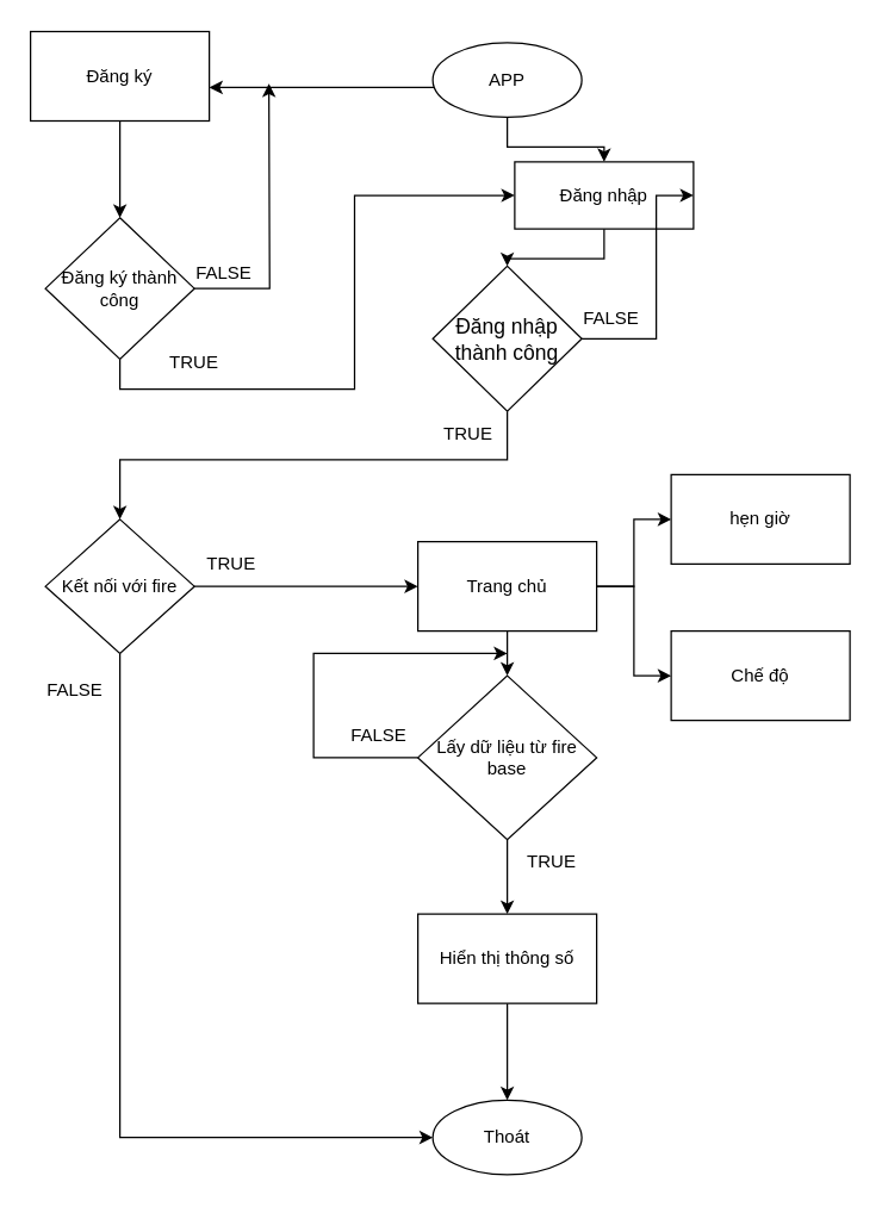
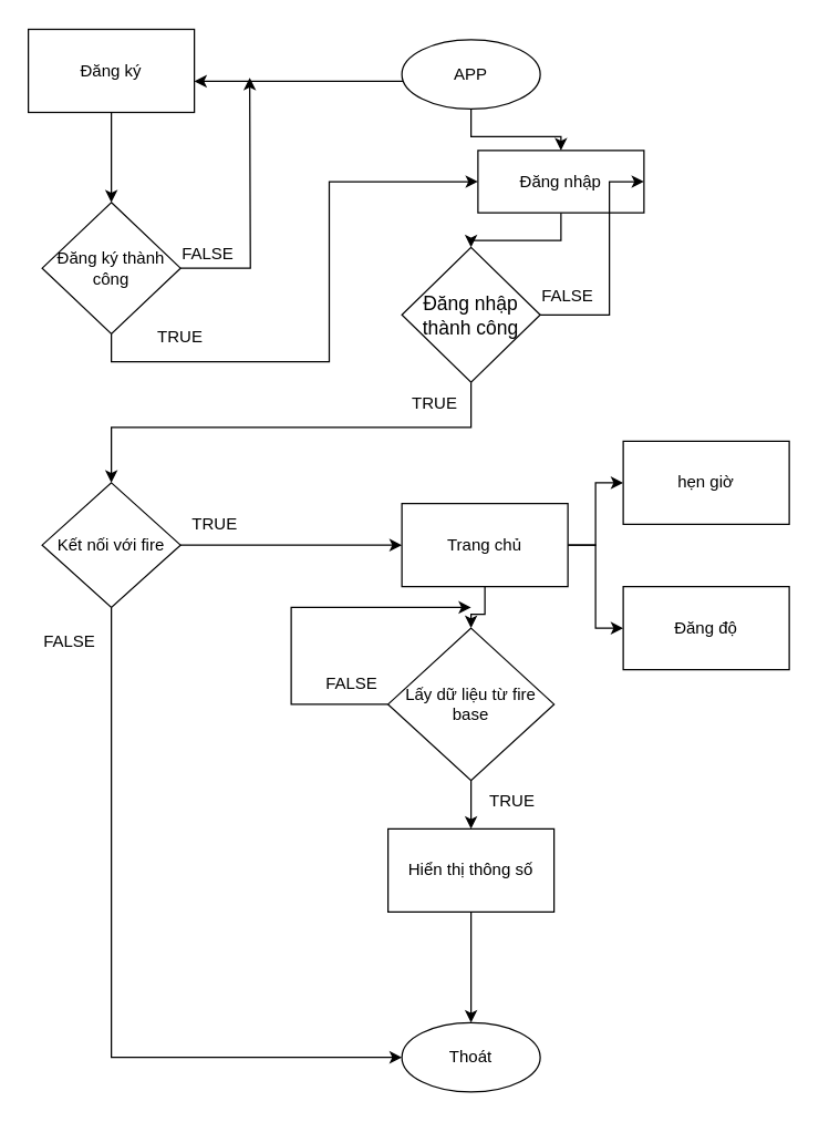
  <mxCell id="0" />
  <mxCell id="1" parent="0" />
  <mxCell id="2" value="" style="edgeStyle=orthogonalEdgeStyle;rounded=0;orthogonalLoop=1;jettySize=auto;html=1;" parent="1" source="4" target="6" edge="1"><mxGeometry relative="1" as="geometry" /></mxCell>
  <mxCell id="3" value="" style="edgeStyle=orthogonalEdgeStyle;rounded=0;orthogonalLoop=1;jettySize=auto;html=1;" parent="1" source="4" target="17" edge="1"><mxGeometry relative="1" as="geometry"><Array as="points"><mxPoint x="250" y="58" /><mxPoint x="250" y="58" /></Array></mxGeometry></mxCell>
  <mxCell id="4" value="APP" style="ellipse;whiteSpace=wrap;html=1;" parent="1" vertex="1"><mxGeometry x="290" y="28" width="100" height="50" as="geometry" /></mxCell>
  <mxCell id="5" value="" style="edgeStyle=orthogonalEdgeStyle;rounded=0;orthogonalLoop=1;jettySize=auto;html=1;" parent="1" source="6" target="9" edge="1"><mxGeometry relative="1" as="geometry" /></mxCell>
  <mxCell id="6" value="Đăng nhập" style="whiteSpace=wrap;html=1;" parent="1" vertex="1"><mxGeometry x="345" y="108" width="120" height="45" as="geometry" /></mxCell>
  <mxCell id="7" style="edgeStyle=orthogonalEdgeStyle;rounded=0;orthogonalLoop=1;jettySize=auto;html=1;entryX=1;entryY=0.5;entryDx=0;entryDy=0;" parent="1" source="9" target="6" edge="1"><mxGeometry relative="1" as="geometry"><mxPoint x="470" y="128" as="targetPoint" /><Array as="points"><mxPoint x="440" y="227" /><mxPoint x="440" y="130" /></Array></mxGeometry></mxCell>
  <mxCell id="8" value="" style="edgeStyle=orthogonalEdgeStyle;rounded=0;orthogonalLoop=1;jettySize=auto;html=1;" parent="1" source="9" target="27" edge="1"><mxGeometry relative="1" as="geometry"><Array as="points"><mxPoint x="340" y="308" /><mxPoint x="80" y="308" /></Array></mxGeometry></mxCell>
  <mxCell id="9" value="&lt;div style=&quot;&quot;&gt;&lt;span style=&quot;background-color: initial;&quot;&gt;&lt;font style=&quot;font-size: 14px;&quot;&gt;Đăng nhập thành công&lt;/font&gt;&lt;/span&gt;&lt;/div&gt;" style="rhombus;whiteSpace=wrap;html=1;align=center;" parent="1" vertex="1"><mxGeometry x="290" y="178" width="100" height="97.5" as="geometry" /></mxCell>
  <mxCell id="10" value="FALSE" style="text;html=1;strokeColor=none;fillColor=none;align=center;verticalAlign=middle;whiteSpace=wrap;rounded=0;" parent="1" vertex="1"><mxGeometry x="380" y="198" width="60" height="30" as="geometry" /></mxCell>
  <mxCell id="11" value="" style="edgeStyle=orthogonalEdgeStyle;rounded=0;orthogonalLoop=1;jettySize=auto;html=1;" parent="1" source="14" target="31" edge="1"><mxGeometry relative="1" as="geometry" /></mxCell>
  <mxCell id="12" style="edgeStyle=orthogonalEdgeStyle;rounded=0;orthogonalLoop=1;jettySize=auto;html=1;exitX=1;exitY=0.5;exitDx=0;exitDy=0;entryX=0;entryY=0.5;entryDx=0;entryDy=0;" parent="1" source="14" target="24" edge="1"><mxGeometry relative="1" as="geometry" /></mxCell>
  <mxCell id="13" style="edgeStyle=orthogonalEdgeStyle;rounded=0;orthogonalLoop=1;jettySize=auto;html=1;exitX=1;exitY=0.5;exitDx=0;exitDy=0;entryX=0;entryY=0.5;entryDx=0;entryDy=0;" parent="1" source="14" target="23" edge="1"><mxGeometry relative="1" as="geometry" /></mxCell>
- <mxCell id="14" value="Trang chủ" style="whiteSpace=wrap;html=1;" parent="1" vertex="1"><mxGeometry x="280" y="363" width="120" height="60" as="geometry" /></mxCell>
+ <mxCell id="14" value="Trang chủ" style="whiteSpace=wrap;html=1;" parent="1" vertex="1"><mxGeometry x="290" y="363" width="120" height="60" as="geometry" /></mxCell>
  <mxCell id="15" value="TRUE" style="text;html=1;strokeColor=none;fillColor=none;align=center;verticalAlign=middle;whiteSpace=wrap;rounded=0;" parent="1" vertex="1"><mxGeometry x="284" y="275.5" width="60" height="30" as="geometry" /></mxCell>
  <mxCell id="16" value="" style="edgeStyle=orthogonalEdgeStyle;rounded=0;orthogonalLoop=1;jettySize=auto;html=1;" parent="1" source="17" target="20" edge="1"><mxGeometry relative="1" as="geometry" /></mxCell>
  <mxCell id="17" value="Đăng ký" style="whiteSpace=wrap;html=1;" parent="1" vertex="1"><mxGeometry x="20" y="20.5" width="120" height="60" as="geometry" /></mxCell>
  <mxCell id="18" style="edgeStyle=orthogonalEdgeStyle;rounded=0;orthogonalLoop=1;jettySize=auto;html=1;" parent="1" source="20" edge="1"><mxGeometry relative="1" as="geometry"><mxPoint x="180" y="55.5" as="targetPoint" /></mxGeometry></mxCell>
  <mxCell id="19" style="edgeStyle=orthogonalEdgeStyle;rounded=0;orthogonalLoop=1;jettySize=auto;html=1;exitX=0.5;exitY=1;exitDx=0;exitDy=0;entryX=0;entryY=0.5;entryDx=0;entryDy=0;" parent="1" source="20" target="6" edge="1"><mxGeometry relative="1" as="geometry" /></mxCell>
  <mxCell id="20" value="Đăng ký thành công" style="rhombus;whiteSpace=wrap;html=1;" parent="1" vertex="1"><mxGeometry x="30" y="145.5" width="100" height="95" as="geometry" /></mxCell>
  <mxCell id="21" value="FALSE" style="text;html=1;strokeColor=none;fillColor=none;align=center;verticalAlign=middle;whiteSpace=wrap;rounded=0;" parent="1" vertex="1"><mxGeometry x="120" y="168" width="60" height="30" as="geometry" /></mxCell>
  <mxCell id="22" value="TRUE" style="text;html=1;strokeColor=none;fillColor=none;align=center;verticalAlign=middle;whiteSpace=wrap;rounded=0;" parent="1" vertex="1"><mxGeometry x="100" y="228" width="60" height="30" as="geometry" /></mxCell>
- <mxCell id="23" value="Chế độ" style="whiteSpace=wrap;html=1;" parent="1" vertex="1"><mxGeometry x="450" y="423" width="120" height="60" as="geometry" /></mxCell>
+ <mxCell id="23" value="Đăng độ" style="whiteSpace=wrap;html=1;" parent="1" vertex="1"><mxGeometry x="450" y="423" width="120" height="60" as="geometry" /></mxCell>
  <mxCell id="24" value="hẹn giờ" style="whiteSpace=wrap;html=1;" parent="1" vertex="1"><mxGeometry x="450" y="318" width="120" height="60" as="geometry" /></mxCell>
  <mxCell id="25" value="" style="edgeStyle=orthogonalEdgeStyle;rounded=0;orthogonalLoop=1;jettySize=auto;html=1;" parent="1" source="27" target="14" edge="1"><mxGeometry relative="1" as="geometry" /></mxCell>
  <mxCell id="26" style="edgeStyle=orthogonalEdgeStyle;rounded=0;orthogonalLoop=1;jettySize=auto;html=1;exitX=0.5;exitY=1;exitDx=0;exitDy=0;entryX=0;entryY=0.5;entryDx=0;entryDy=0;" parent="1" source="27" target="36" edge="1"><mxGeometry relative="1" as="geometry" /></mxCell>
  <mxCell id="27" value="Kết nối với fire" style="rhombus;whiteSpace=wrap;html=1;" parent="1" vertex="1"><mxGeometry x="30" y="348" width="100" height="90" as="geometry" /></mxCell>
  <mxCell id="28" value="TRUE" style="text;html=1;strokeColor=none;fillColor=none;align=center;verticalAlign=middle;whiteSpace=wrap;rounded=0;" parent="1" vertex="1"><mxGeometry x="125" y="363" width="60" height="30" as="geometry" /></mxCell>
  <mxCell id="29" value="FALSE" style="text;html=1;strokeColor=none;fillColor=none;align=center;verticalAlign=middle;whiteSpace=wrap;rounded=0;" parent="1" vertex="1"><mxGeometry x="20" y="448" width="60" height="30" as="geometry" /></mxCell>
  <mxCell id="30" value="" style="edgeStyle=orthogonalEdgeStyle;rounded=0;orthogonalLoop=1;jettySize=auto;html=1;" parent="1" source="31" target="33" edge="1"><mxGeometry relative="1" as="geometry" /></mxCell>
  <mxCell id="31" value="Lấy dữ liệu từ fire base" style="rhombus;whiteSpace=wrap;html=1;" parent="1" vertex="1"><mxGeometry x="280" y="453" width="120" height="110" as="geometry" /></mxCell>
  <mxCell id="32" value="" style="edgeStyle=orthogonalEdgeStyle;rounded=0;orthogonalLoop=1;jettySize=auto;html=1;" parent="1" source="33" edge="1"><mxGeometry relative="1" as="geometry"><mxPoint x="340" y="738" as="targetPoint" /></mxGeometry></mxCell>
- <mxCell id="33" value="Hiển thị thông số" style="whiteSpace=wrap;html=1;" parent="1" vertex="1"><mxGeometry x="280" y="613" width="120" height="60" as="geometry" /></mxCell>
+ <mxCell id="33" value="Hiển thị thông số" style="whiteSpace=wrap;html=1;" parent="1" vertex="1"><mxGeometry x="280" y="598" width="120" height="60" as="geometry" /></mxCell>
  <mxCell id="34" value="TRUE" style="text;html=1;strokeColor=none;fillColor=none;align=center;verticalAlign=middle;whiteSpace=wrap;rounded=0;" parent="1" vertex="1"><mxGeometry x="340" y="563" width="60" height="30" as="geometry" /></mxCell>
  <mxCell id="35" value="FALSE" style="text;html=1;strokeColor=none;fillColor=none;align=center;verticalAlign=middle;whiteSpace=wrap;rounded=0;" parent="1" vertex="1"><mxGeometry x="224" y="478" width="60" height="30" as="geometry" /></mxCell>
  <mxCell id="36" value="Thoát" style="ellipse;whiteSpace=wrap;html=1;" parent="1" vertex="1"><mxGeometry x="290" y="738" width="100" height="50" as="geometry" /></mxCell>
  <mxCell id="37" value="" style="endArrow=classic;html=1;rounded=0;exitX=0;exitY=0.5;exitDx=0;exitDy=0;" parent="1" source="31" edge="1"><mxGeometry width="50" height="50" relative="1" as="geometry"><mxPoint x="190" y="498" as="sourcePoint" /><mxPoint x="340" y="438" as="targetPoint" /><Array as="points"><mxPoint x="210" y="508" /><mxPoint x="210" y="438" /><mxPoint x="280" y="438" /></Array></mxGeometry></mxCell>
